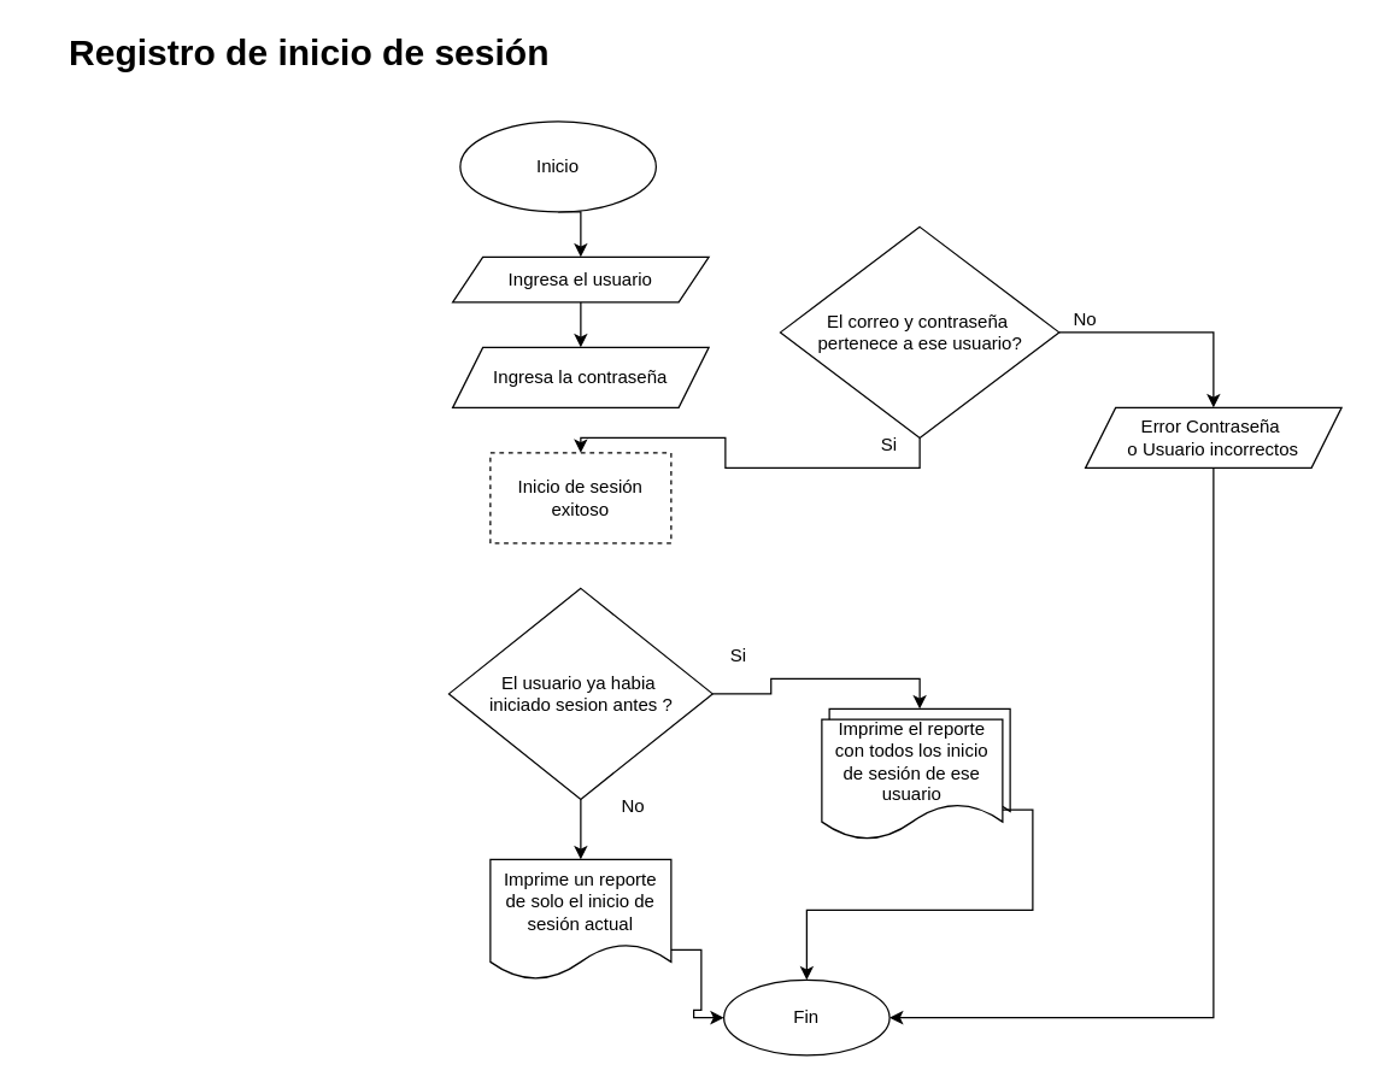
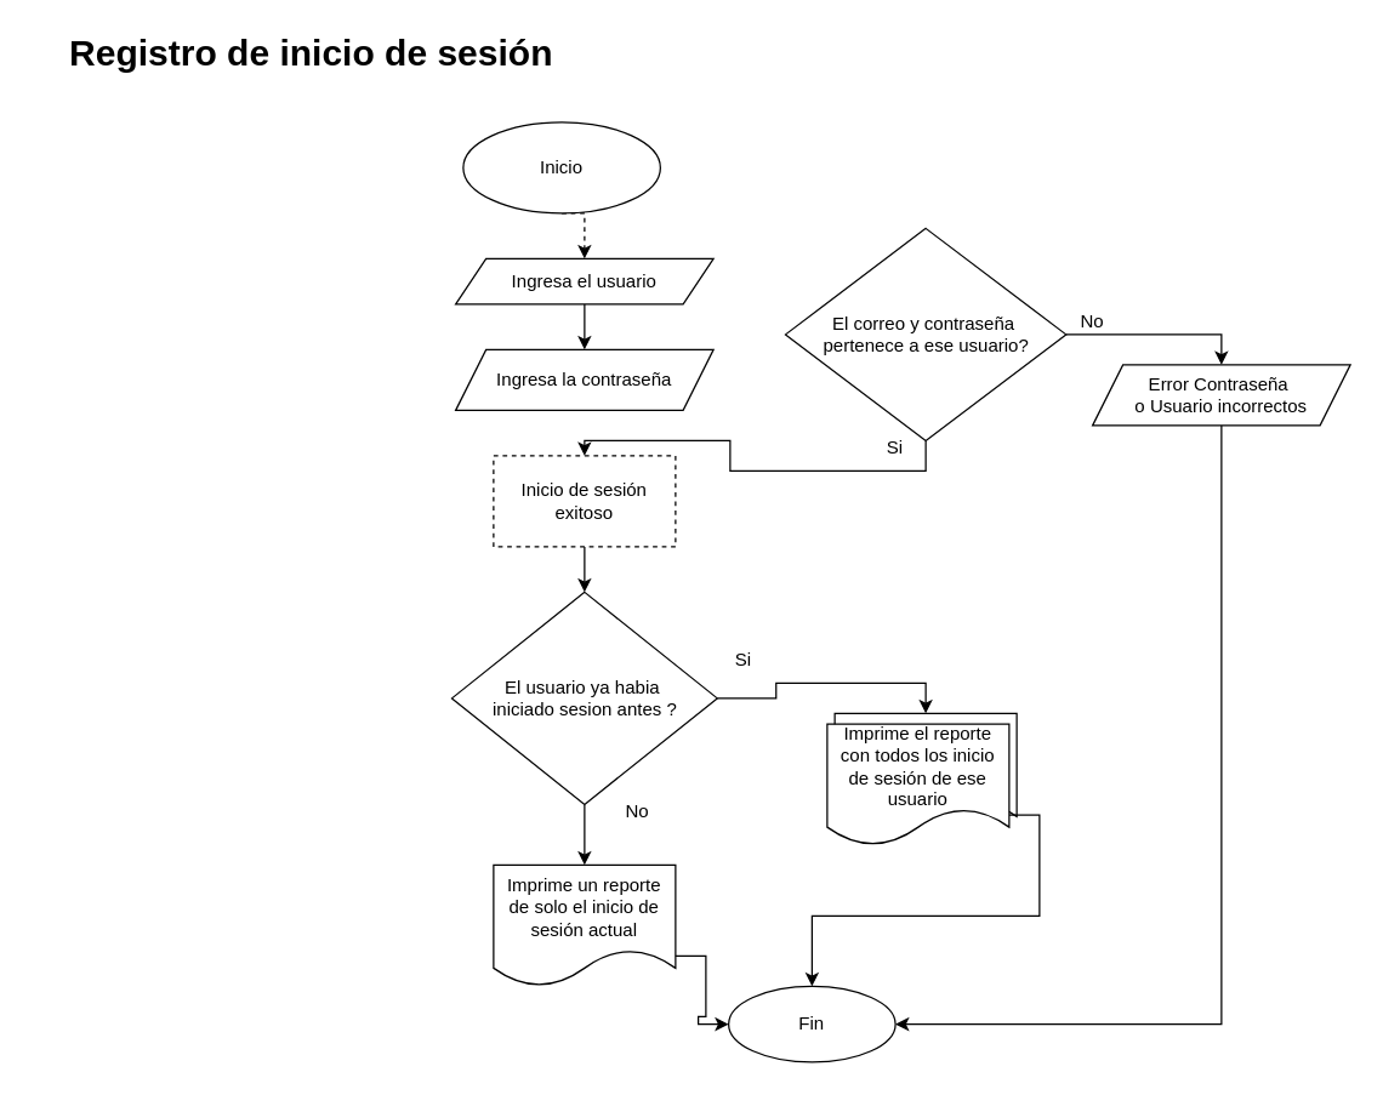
  <mxCell id="0" />
  <mxCell id="1" parent="0" />
  <mxCell id="2" value="&lt;font style=&quot;font-size: 24px;&quot;&gt;&lt;b&gt;Registro de inicio de sesión&lt;/b&gt;&lt;/font&gt;" style="text;html=1;align=center;verticalAlign=middle;whiteSpace=wrap;rounded=0;" vertex="1" parent="1"><mxGeometry x="20" y="20" width="370" height="30" as="geometry" /></mxCell>
- <mxCell id="3" style="edgeStyle=orthogonalEdgeStyle;rounded=0;orthogonalLoop=1;jettySize=auto;html=1;exitX=0.5;exitY=1;exitDx=0;exitDy=0;entryX=0.5;entryY=0;entryDx=0;entryDy=0;" edge="1" parent="1" source="4" target="6"><mxGeometry relative="1" as="geometry" /></mxCell>
+ <mxCell id="3" style="edgeStyle=orthogonalEdgeStyle;rounded=0;orthogonalLoop=1;jettySize=auto;html=1;exitX=0.5;exitY=1;exitDx=0;exitDy=0;entryX=0.5;entryY=0;entryDx=0;entryDy=0;dashed=1;" edge="1" parent="1" source="4" target="6"><mxGeometry relative="1" as="geometry" /></mxCell>
  <mxCell id="4" value="Inicio" style="ellipse;whiteSpace=wrap;html=1;" vertex="1" parent="1"><mxGeometry x="305" y="80" width="130" height="60" as="geometry" /></mxCell>
  <mxCell id="5" style="edgeStyle=orthogonalEdgeStyle;rounded=0;orthogonalLoop=1;jettySize=auto;html=1;exitX=0.5;exitY=1;exitDx=0;exitDy=0;entryX=0.5;entryY=0;entryDx=0;entryDy=0;" edge="1" parent="1" source="6" target="7"><mxGeometry relative="1" as="geometry" /></mxCell>
  <mxCell id="6" value="Ingresa el usuario" style="shape=parallelogram;perimeter=parallelogramPerimeter;whiteSpace=wrap;html=1;fixedSize=1;" vertex="1" parent="1"><mxGeometry x="300" y="170" width="170" height="30" as="geometry" /></mxCell>
  <mxCell id="7" value="Ingresa la contraseña" style="shape=parallelogram;perimeter=parallelogramPerimeter;whiteSpace=wrap;html=1;fixedSize=1;" vertex="1" parent="1"><mxGeometry x="300" y="230" width="170" height="40" as="geometry" /></mxCell>
+ <mxCell id="8" style="edgeStyle=orthogonalEdgeStyle;rounded=0;orthogonalLoop=1;jettySize=auto;html=1;exitX=0.5;exitY=1;exitDx=0;exitDy=0;entryX=0.5;entryY=0;entryDx=0;entryDy=0;" edge="1" parent="1" source="9" target="12"><mxGeometry relative="1" as="geometry" /></mxCell>
  <mxCell id="9" value="Inicio de sesión exitoso" style="rounded=0;whiteSpace=wrap;html=1;dashed=1;" vertex="1" parent="1"><mxGeometry x="325" y="300" width="120" height="60" as="geometry" /></mxCell>
  <mxCell id="10" style="edgeStyle=orthogonalEdgeStyle;rounded=0;orthogonalLoop=1;jettySize=auto;html=1;exitX=0.5;exitY=1;exitDx=0;exitDy=0;entryX=0.5;entryY=0;entryDx=0;entryDy=0;" edge="1" parent="1" source="12" target="15"><mxGeometry relative="1" as="geometry" /></mxCell>
  <mxCell id="11" style="edgeStyle=orthogonalEdgeStyle;rounded=0;orthogonalLoop=1;jettySize=auto;html=1;exitX=1;exitY=0.5;exitDx=0;exitDy=0;entryX=0.5;entryY=0;entryDx=0;entryDy=0;" edge="1" parent="1" source="12" target="16"><mxGeometry relative="1" as="geometry" /></mxCell>
  <mxCell id="12" value="El usuario ya habia&amp;nbsp;&lt;div&gt;iniciado sesion antes ?&lt;/div&gt;" style="rhombus;whiteSpace=wrap;html=1;" vertex="1" parent="1"><mxGeometry x="297.5" y="390" width="175" height="140" as="geometry" /></mxCell>
  <mxCell id="13" value="Si" style="text;html=1;align=center;verticalAlign=middle;whiteSpace=wrap;rounded=0;" vertex="1" parent="1"><mxGeometry x="460" y="420" width="60" height="30" as="geometry" /></mxCell>
  <mxCell id="14" value="No" style="text;html=1;align=center;verticalAlign=middle;whiteSpace=wrap;rounded=0;" vertex="1" parent="1"><mxGeometry x="390" y="520" width="60" height="30" as="geometry" /></mxCell>
  <mxCell id="15" value="Imprime un reporte de solo el inicio de sesión actual" style="shape=document;whiteSpace=wrap;html=1;boundedLbl=1;" vertex="1" parent="1"><mxGeometry x="325" y="570" width="120" height="80" as="geometry" /></mxCell>
  <mxCell id="16" value="" style="shape=document;whiteSpace=wrap;html=1;boundedLbl=1;" vertex="1" parent="1"><mxGeometry x="550" y="470" width="120" height="80" as="geometry" /></mxCell>
  <mxCell id="17" style="edgeStyle=orthogonalEdgeStyle;rounded=0;orthogonalLoop=1;jettySize=auto;html=1;exitX=1;exitY=0.75;exitDx=0;exitDy=0;entryX=0.5;entryY=0;entryDx=0;entryDy=0;" edge="1" parent="1" source="18" target="26"><mxGeometry relative="1" as="geometry" /></mxCell>
  <mxCell id="18" value="Imprime el reporte con todos los inicio de sesión de ese usuario" style="shape=document;whiteSpace=wrap;html=1;boundedLbl=1;" vertex="1" parent="1"><mxGeometry x="545" y="477" width="120" height="80" as="geometry" /></mxCell>
  <mxCell id="19" style="edgeStyle=orthogonalEdgeStyle;rounded=0;orthogonalLoop=1;jettySize=auto;html=1;exitX=1;exitY=0.5;exitDx=0;exitDy=0;entryX=0.5;entryY=0;entryDx=0;entryDy=0;" edge="1" parent="1" source="21" target="25"><mxGeometry relative="1" as="geometry" /></mxCell>
  <mxCell id="20" style="edgeStyle=orthogonalEdgeStyle;rounded=0;orthogonalLoop=1;jettySize=auto;html=1;exitX=0.5;exitY=1;exitDx=0;exitDy=0;entryX=0.5;entryY=0;entryDx=0;entryDy=0;" edge="1" parent="1" source="21" target="9"><mxGeometry relative="1" as="geometry"><Array as="points"><mxPoint x="610" y="310" /><mxPoint x="481" y="310" /><mxPoint x="481" y="290" /><mxPoint x="385" y="290" /></Array></mxGeometry></mxCell>
  <mxCell id="21" value="El correo y contraseña&amp;nbsp;&lt;div&gt;pertenece a ese usuario?&lt;/div&gt;" style="rhombus;whiteSpace=wrap;html=1;" vertex="1" parent="1"><mxGeometry x="517.5" y="150" width="185" height="140" as="geometry" /></mxCell>
  <mxCell id="22" value="Si" style="text;html=1;align=center;verticalAlign=middle;whiteSpace=wrap;rounded=0;" vertex="1" parent="1"><mxGeometry x="560" y="280" width="60" height="30" as="geometry" /></mxCell>
  <mxCell id="23" value="No" style="text;html=1;align=center;verticalAlign=middle;whiteSpace=wrap;rounded=0;" vertex="1" parent="1"><mxGeometry x="690" y="197" width="60" height="30" as="geometry" /></mxCell>
  <mxCell id="24" style="edgeStyle=orthogonalEdgeStyle;rounded=0;orthogonalLoop=1;jettySize=auto;html=1;exitX=0.5;exitY=1;exitDx=0;exitDy=0;entryX=1;entryY=0.5;entryDx=0;entryDy=0;" edge="1" parent="1" source="25" target="26"><mxGeometry relative="1" as="geometry"><mxPoint x="850" y="510" as="targetPoint" /></mxGeometry></mxCell>
- <mxCell id="25" value="Error Contraseña&amp;nbsp;&lt;div&gt;o Usuario incorrectos&lt;/div&gt;" style="shape=parallelogram;perimeter=parallelogramPerimeter;whiteSpace=wrap;html=1;fixedSize=1;" vertex="1" parent="1"><mxGeometry x="720" y="270" width="170" height="40" as="geometry" /></mxCell>
+ <mxCell id="25" value="Error Contraseña&amp;nbsp;&lt;div&gt;o Usuario incorrectos&lt;/div&gt;" style="shape=parallelogram;perimeter=parallelogramPerimeter;whiteSpace=wrap;html=1;fixedSize=1;" vertex="1" parent="1"><mxGeometry x="720" y="240" width="170" height="40" as="geometry" /></mxCell>
  <mxCell id="26" value="Fin" style="ellipse;whiteSpace=wrap;html=1;" vertex="1" parent="1"><mxGeometry x="480" y="650" width="110" height="50" as="geometry" /></mxCell>
  <mxCell id="27" style="edgeStyle=orthogonalEdgeStyle;rounded=0;orthogonalLoop=1;jettySize=auto;html=1;exitX=1;exitY=0.75;exitDx=0;exitDy=0;entryX=0;entryY=0.5;entryDx=0;entryDy=0;" edge="1" parent="1" source="15" target="26"><mxGeometry relative="1" as="geometry" /></mxCell>
